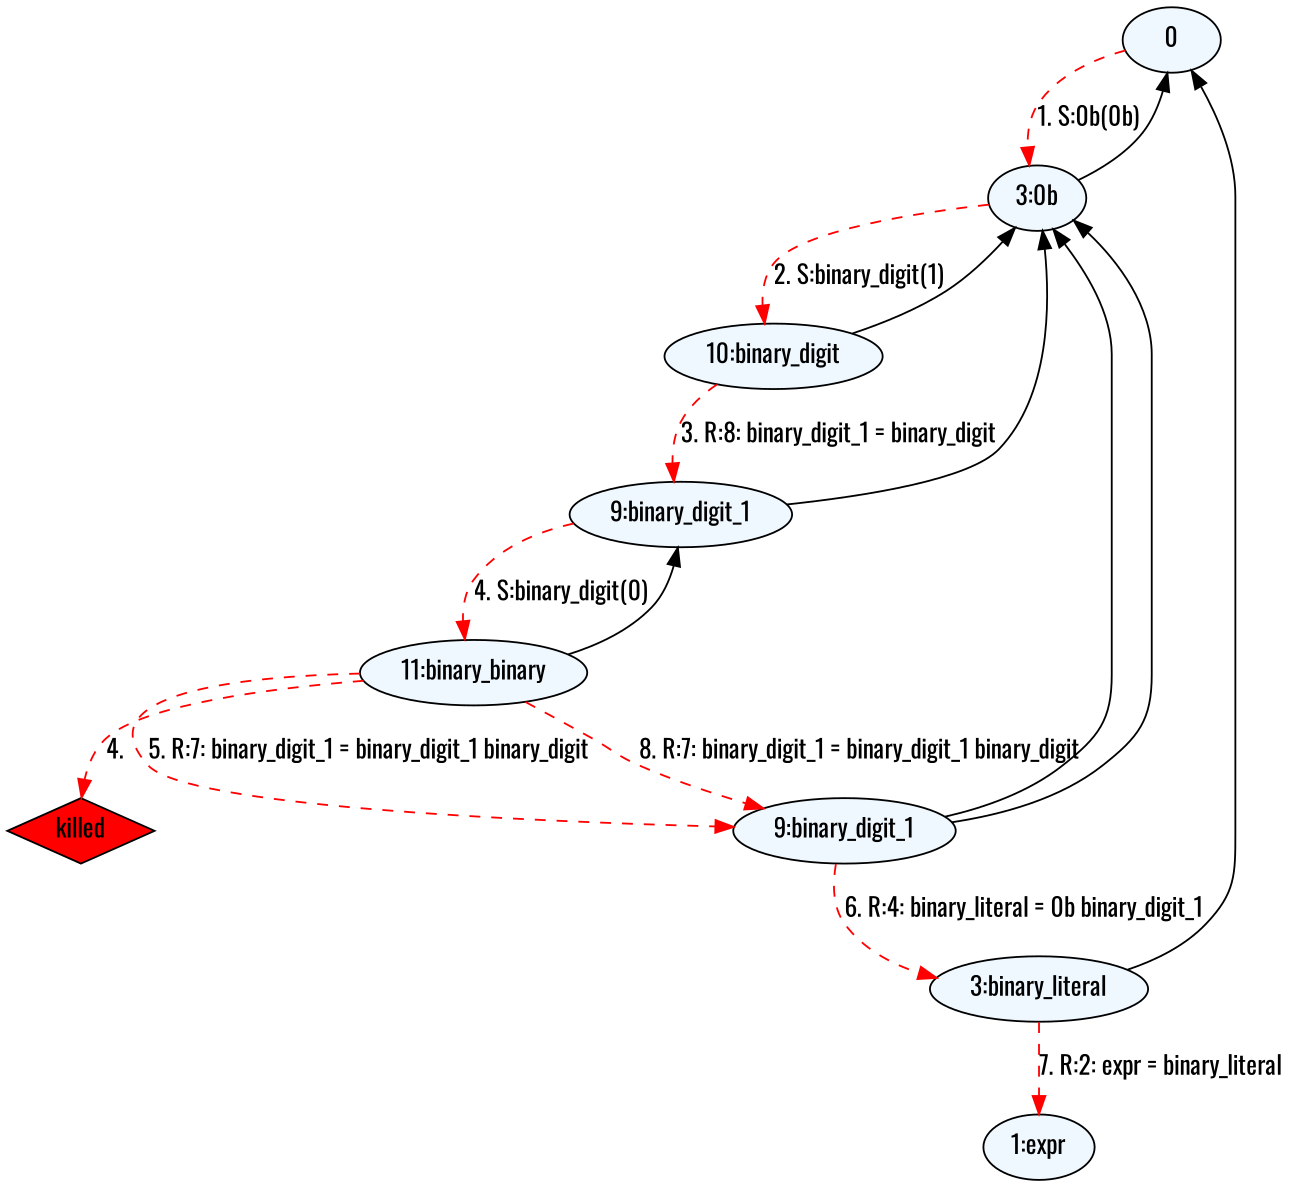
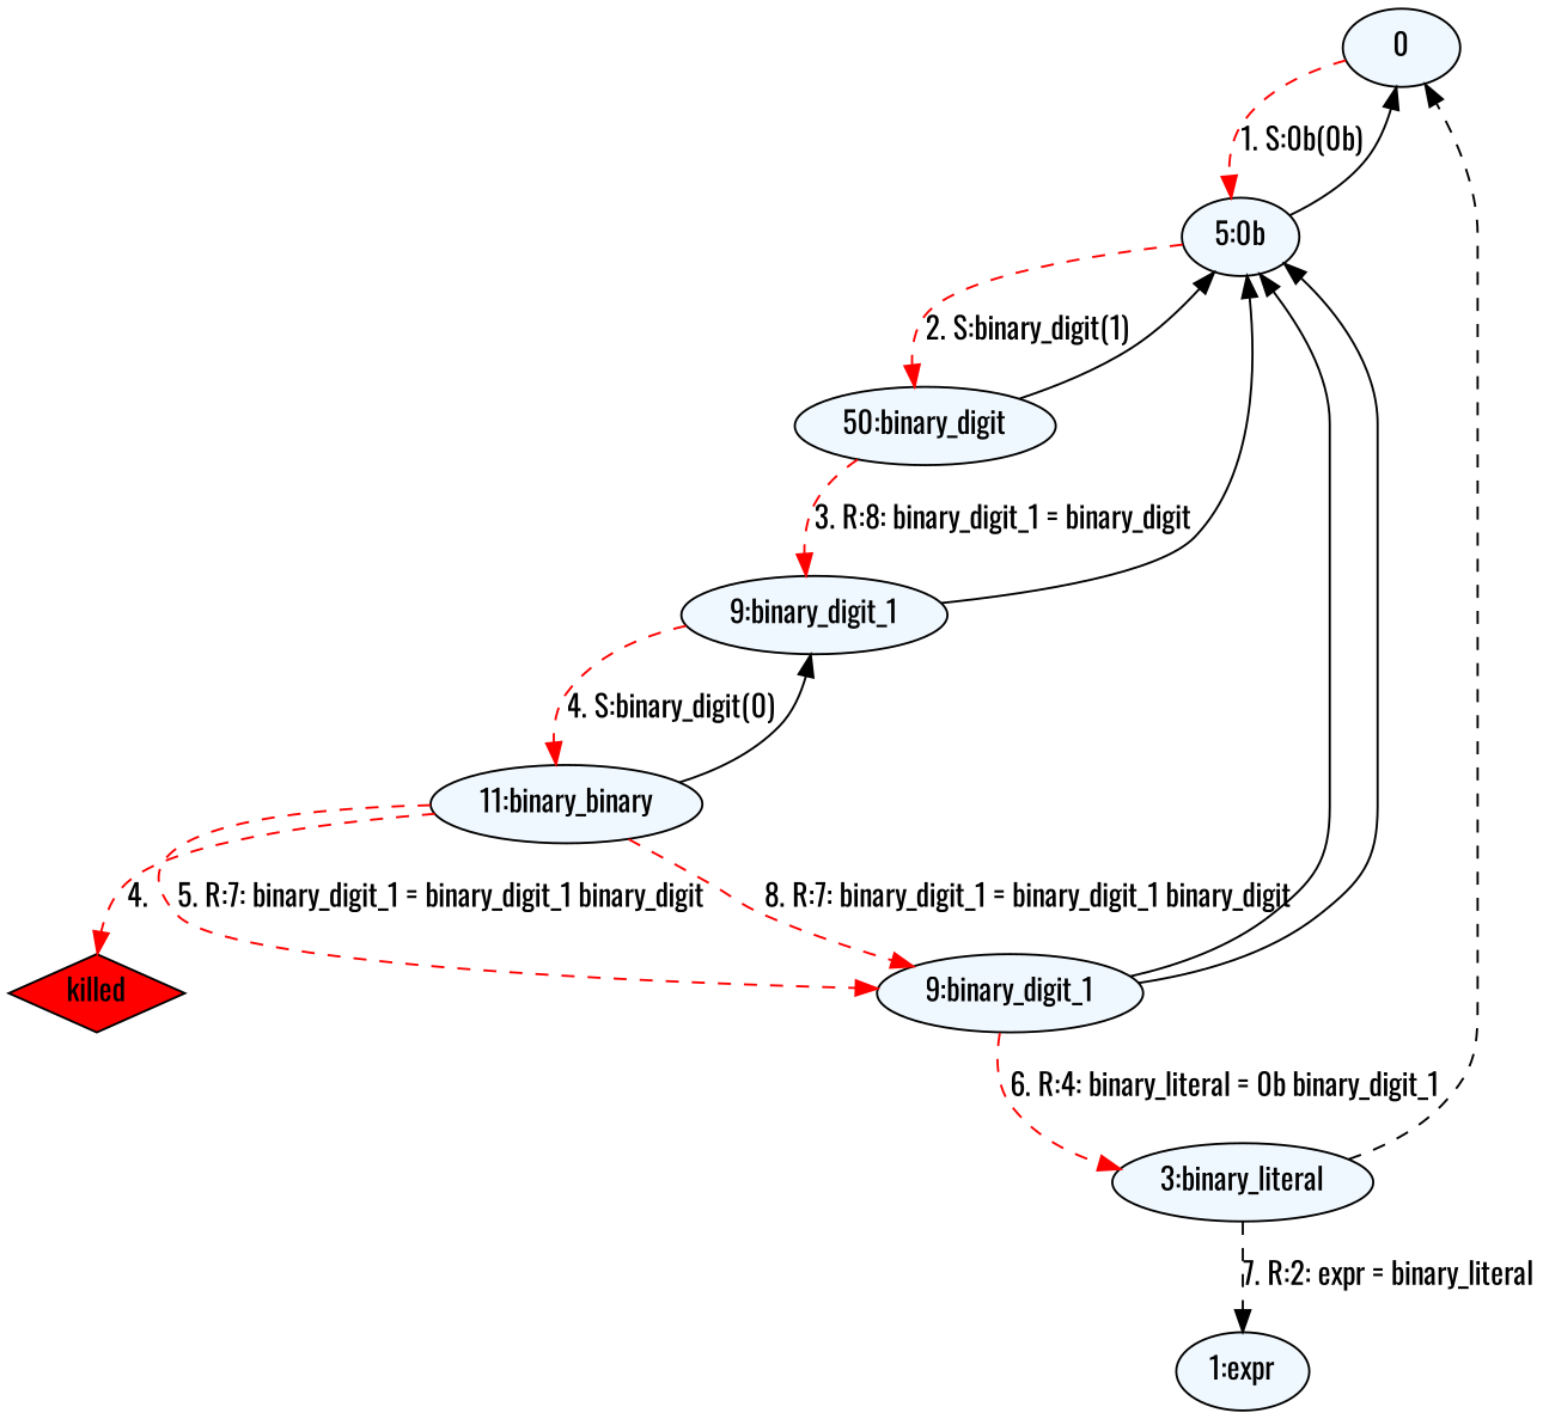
  digraph {
    fontname=Oswald
    fontsize=8
    nodesep=0.3
    rankdir=TB
    node [fillcolor=aliceblue fontname=Oswald style=filled]
    edge [arrowtail=empty color=red dir=black fontname=Oswald style=dashed]
    n1 [label=0]
-   n2 [label="3:0b"]
-   n3 [label="10:binary_digit"]
+   n2 [label="5:0b"]
+   n3 [label="50:binary_digit"]
    n4 [label="9:binary_digit_1"]
    n5 [label="11:binary_binary"]
    n6 [fillcolor=red label=killed shape=diamond]
    n7 [label="9:binary_digit_1"]
    n8 [label="3:binary_literal"]
    n9 [label="1:expr"]
    n1 -> n2 [label="1. S:0b(0b)"]
    n2 -> n1 [color="" style=""]
    n2 -> n3 [label="2. S:binary_digit(1)"]
    n3 -> n2 [color="" style=""]
    n3 -> n4 [label="3. R:8: binary_digit_1 = binary_digit"]
    n4 -> n2 [color="" style=""]
    n4 -> n5 [label="4. S:binary_digit(0)"]
    n5 -> n4 [color="" style=""]
    n5 -> n6 [label=4.]
    n5 -> n7 [label="5. R:7: binary_digit_1 = binary_digit_1 binary_digit"]
    n5 -> n7 [label="8. R:7: binary_digit_1 = binary_digit_1 binary_digit"]
    n7 -> n2 [color="" style=""]
    n7 -> n2 [color="" style=""]
    n7 -> n8 [label="6. R:4: binary_literal = 0b binary_digit_1"]
-   n8 -> n1 [color="" style=""]
-   n8 -> n9 [label="7. R:2: expr = binary_literal"]
+   n8 -> n1 [color=""]
+   n8 -> n9 [color=black label="7. R:2: expr = binary_literal"]
  }
